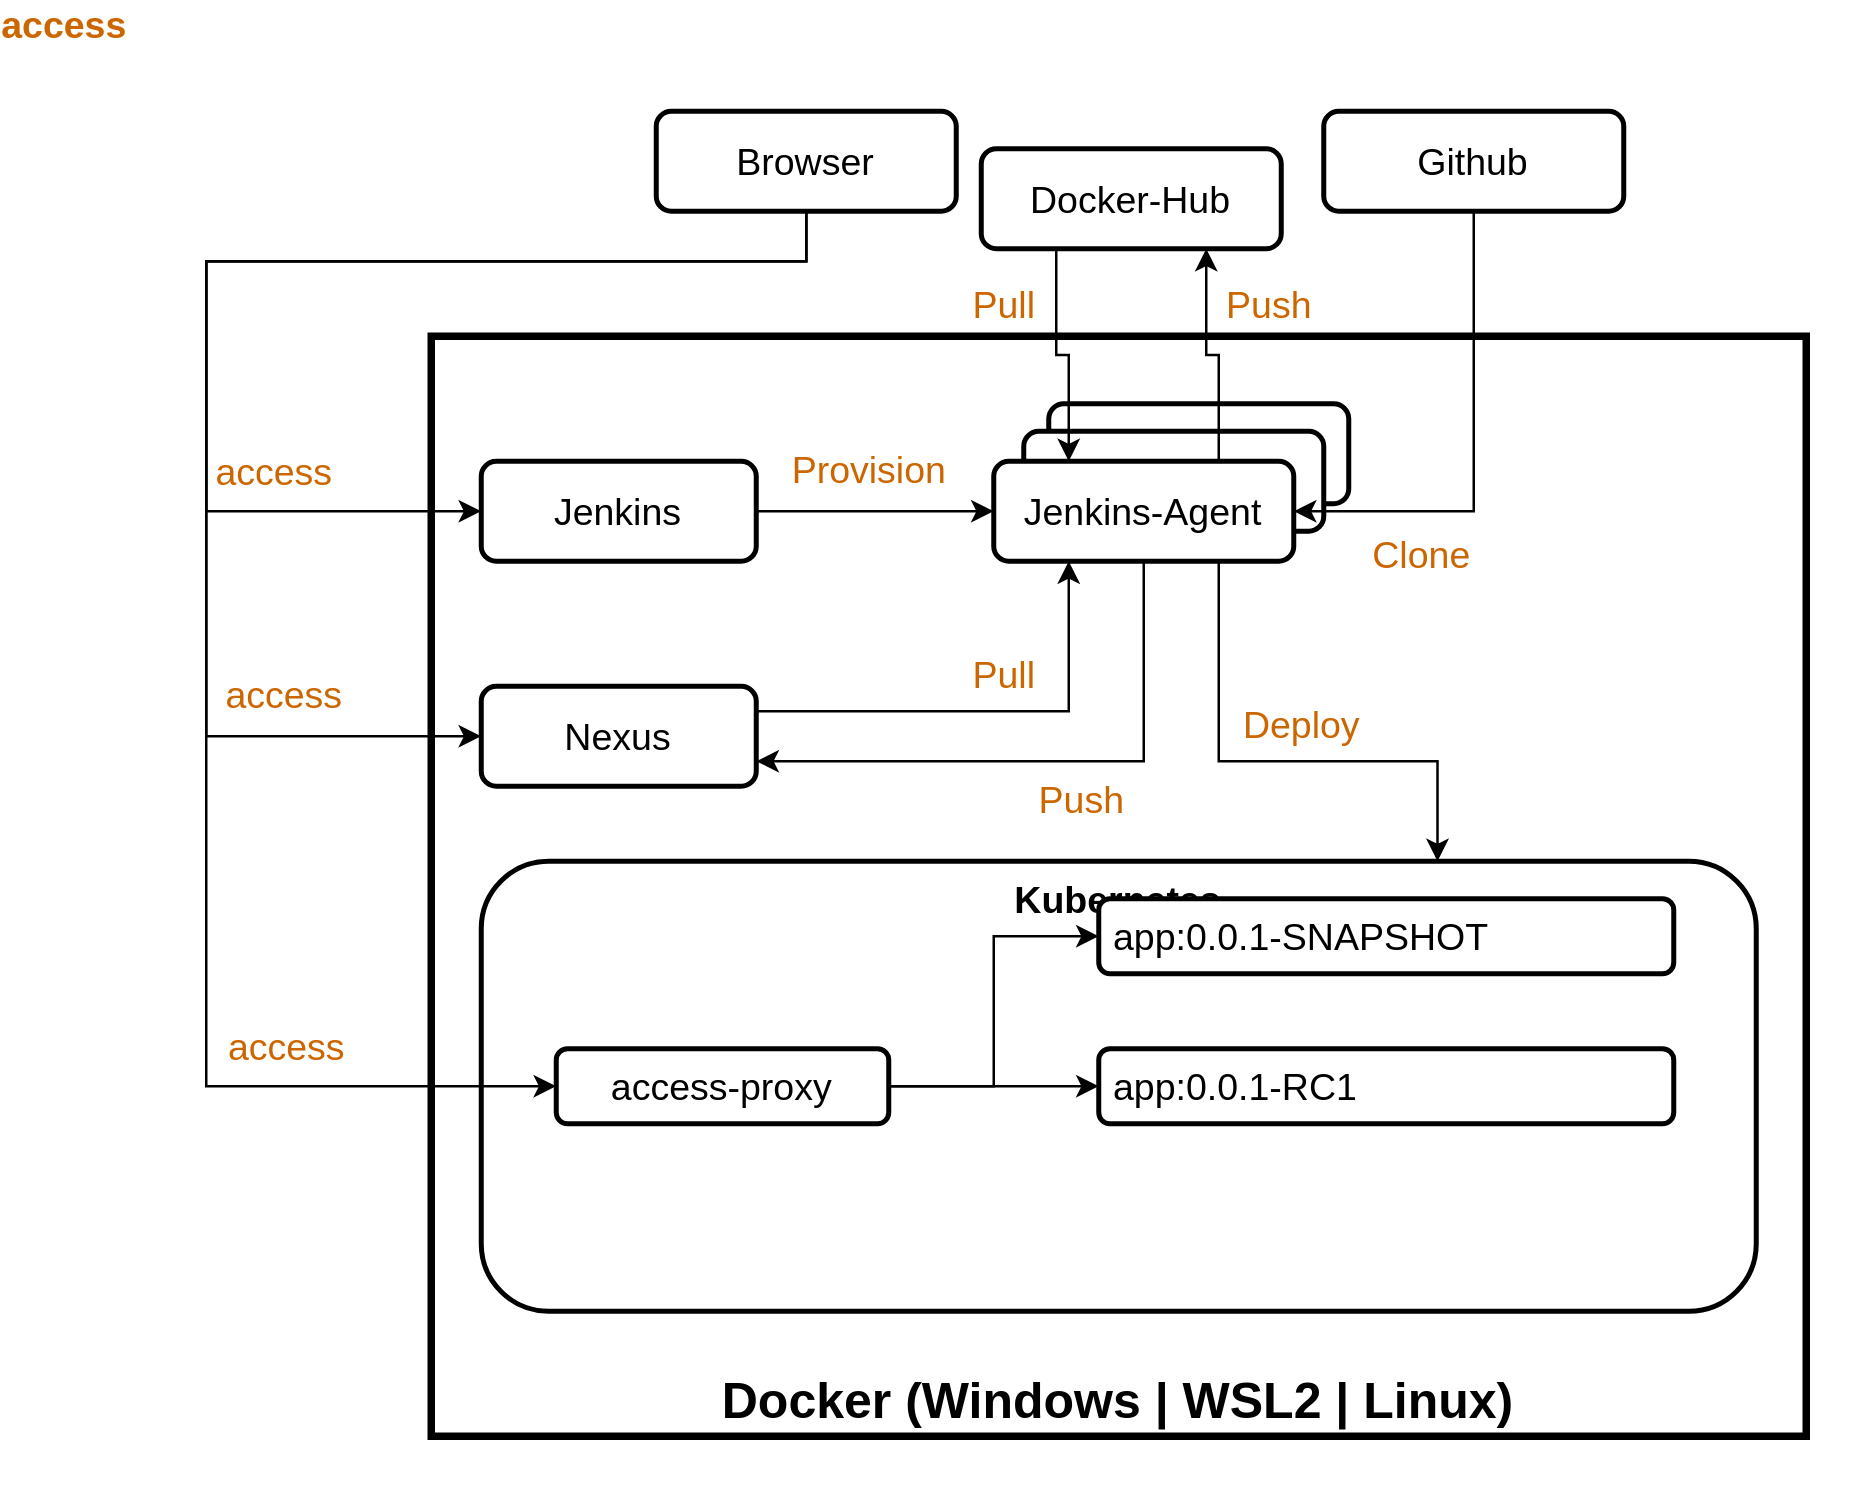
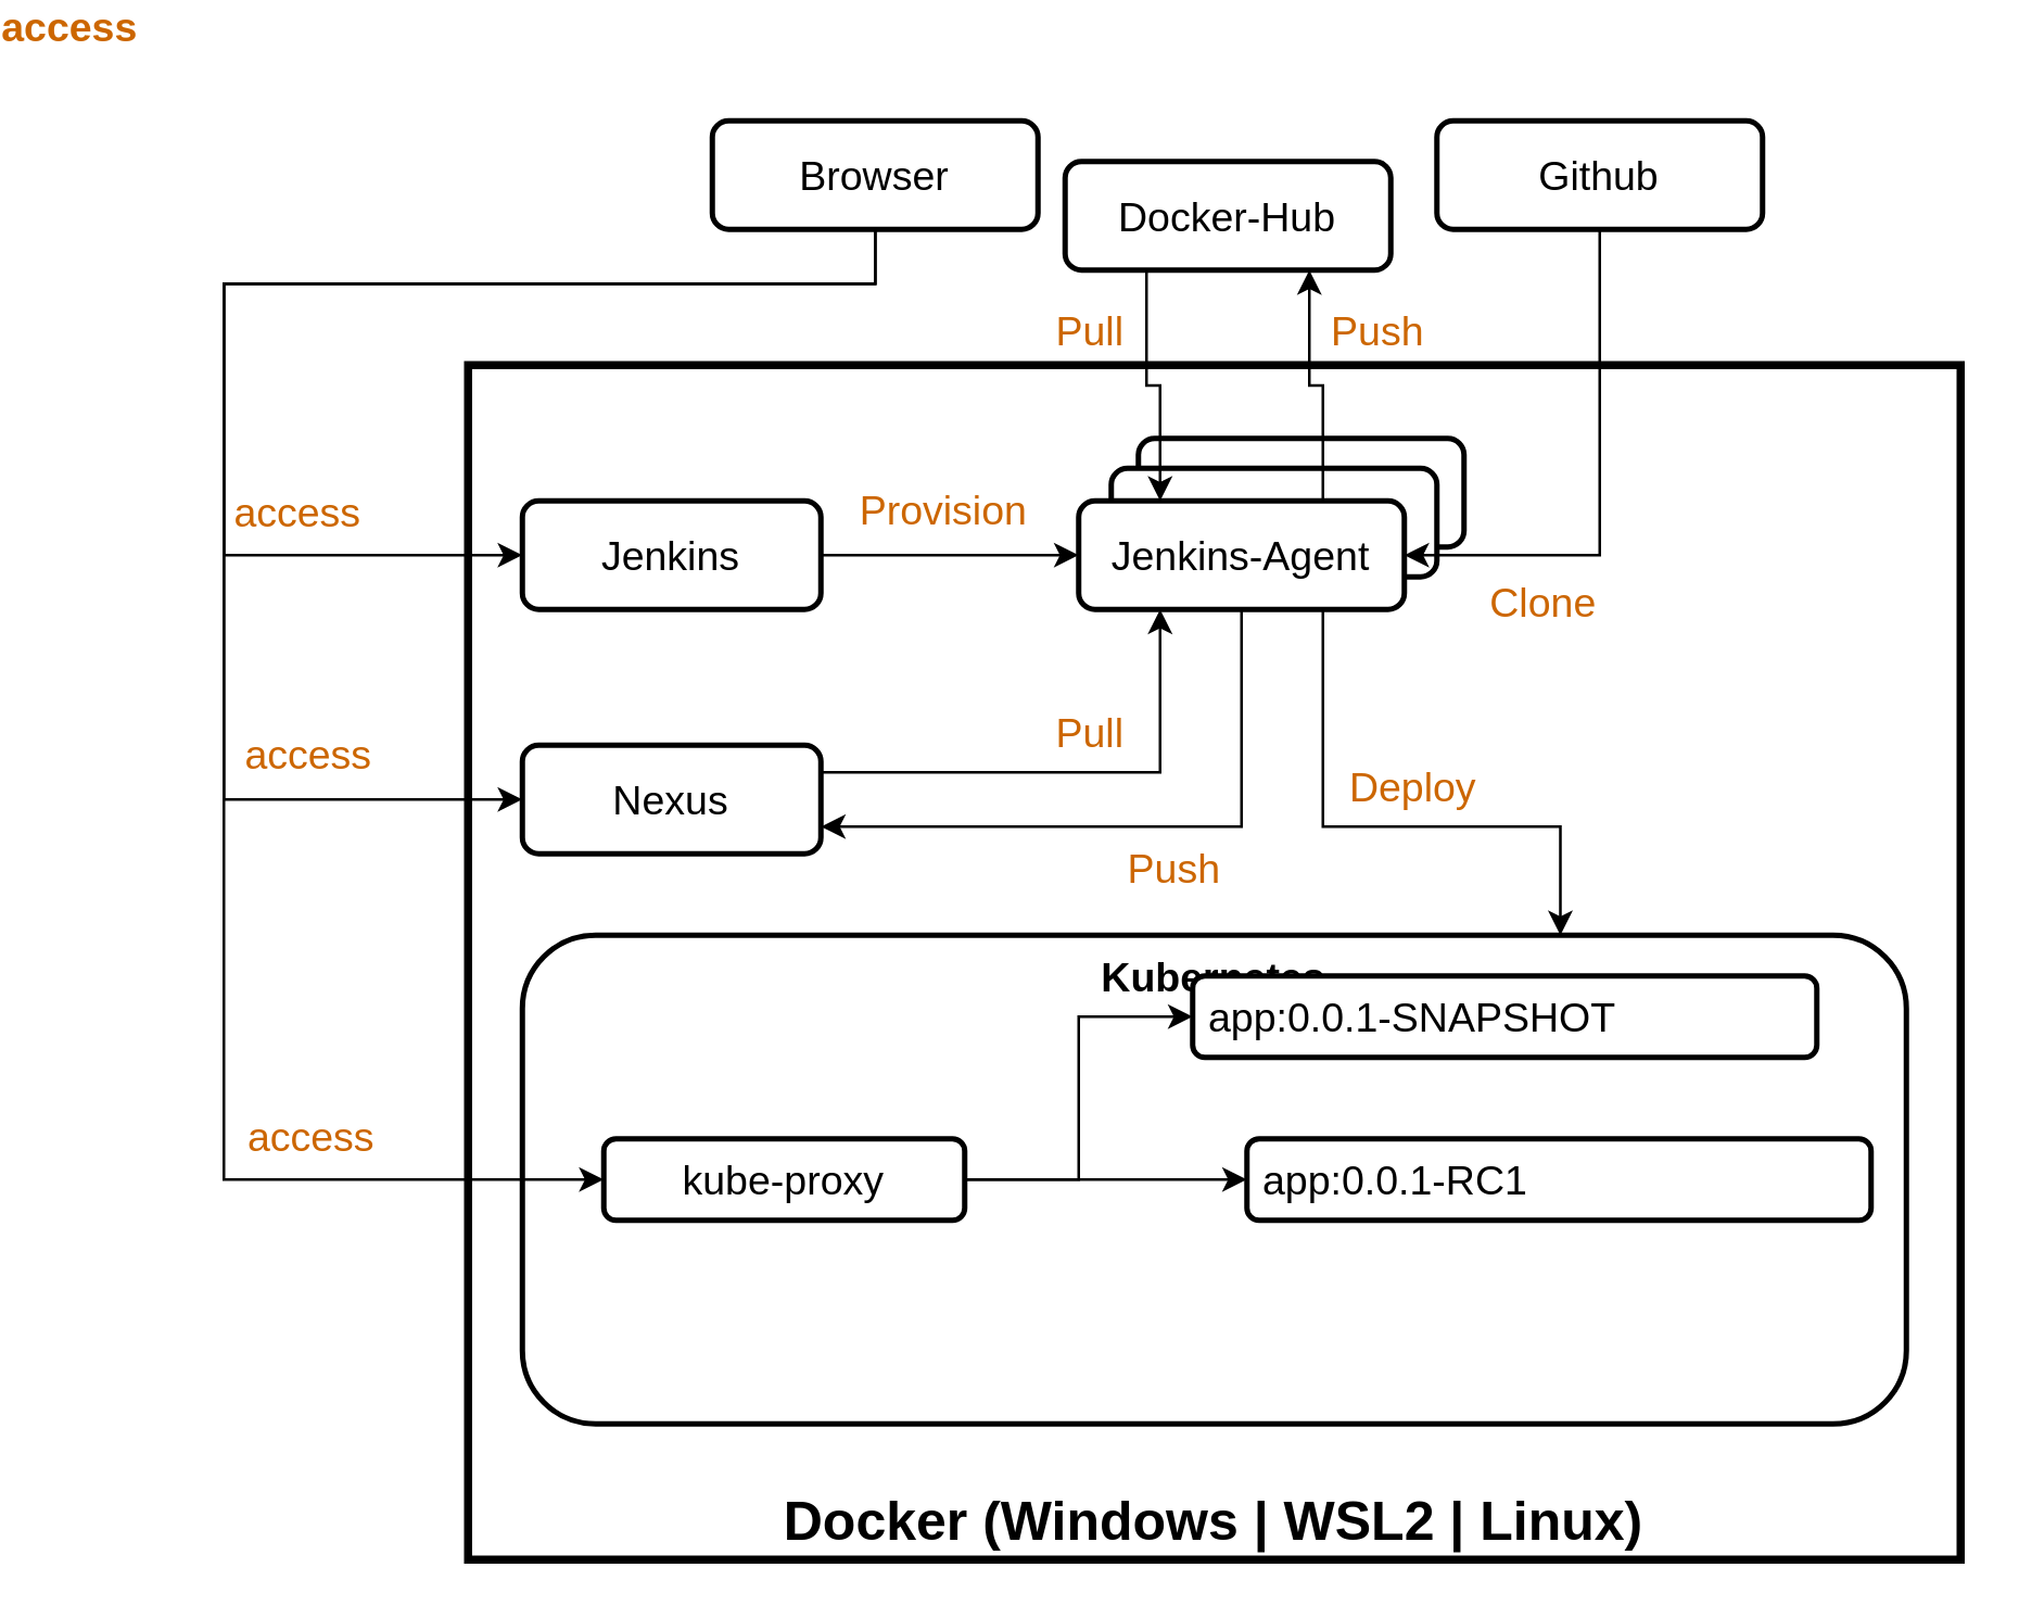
  <mxCell id="0" />
  <mxCell id="1" parent="0" />
  <mxCell id="2" value="&lt;span style=&quot;font-size: 20px&quot;&gt;Docker (Windows | WSL2 | Linux)&lt;br&gt;&lt;/span&gt;" style="rounded=0;whiteSpace=wrap;html=1;fontSize=15;verticalAlign=bottom;fontStyle=1;strokeWidth=3;" parent="1" vertex="1"><mxGeometry x="110" y="110" width="550" height="440" as="geometry" /></mxCell>
  <mxCell id="3" style="edgeStyle=orthogonalEdgeStyle;rounded=0;orthogonalLoop=1;jettySize=auto;html=1;exitX=1;exitY=0.5;exitDx=0;exitDy=0;entryX=0;entryY=0.5;entryDx=0;entryDy=0;fontSize=15;" parent="1" source="5" target="32" edge="1"><mxGeometry relative="1" as="geometry" /></mxCell>
  <mxCell id="4" value="&lt;span&gt;Provision&lt;/span&gt;" style="edgeLabel;html=1;align=center;verticalAlign=middle;resizable=0;points=[];fontSize=15;fontColor=#CC6600;fontStyle=0" parent="3" vertex="1" connectable="0"><mxGeometry x="-0.294" y="1" relative="1" as="geometry"><mxPoint x="10" y="-17" as="offset" /></mxGeometry></mxCell>
  <mxCell id="5" value="Jenkins" style="rounded=1;whiteSpace=wrap;html=1;fontSize=15;fontStyle=0;strokeWidth=2;" parent="1" vertex="1"><mxGeometry x="130" y="160" width="110" height="40" as="geometry" /></mxCell>
  <mxCell id="6" style="edgeStyle=orthogonalEdgeStyle;rounded=0;orthogonalLoop=1;jettySize=auto;html=1;exitX=1;exitY=0.25;exitDx=0;exitDy=0;entryX=0.25;entryY=1;entryDx=0;entryDy=0;fontSize=15;" parent="1" source="8" target="32" edge="1"><mxGeometry relative="1" as="geometry" /></mxCell>
  <mxCell id="7" value="Pull" style="edgeLabel;html=1;align=center;verticalAlign=middle;resizable=0;points=[];fontSize=15;fontColor=#CC6600;fontStyle=0" parent="6" vertex="1" connectable="0"><mxGeometry x="-0.427" y="-2" relative="1" as="geometry"><mxPoint x="45" y="-18" as="offset" /></mxGeometry></mxCell>
  <mxCell id="8" value="Nexus" style="rounded=1;whiteSpace=wrap;html=1;fontSize=15;fontStyle=0;strokeWidth=2;" parent="1" vertex="1"><mxGeometry x="130" y="250" width="110" height="40" as="geometry" /></mxCell>
  <mxCell id="9" style="edgeStyle=orthogonalEdgeStyle;rounded=0;orthogonalLoop=1;jettySize=auto;html=1;exitX=0.5;exitY=1;exitDx=0;exitDy=0;entryX=1;entryY=0.75;entryDx=0;entryDy=0;fontSize=15;" parent="1" source="32" target="8" edge="1"><mxGeometry relative="1" as="geometry" /></mxCell>
  <mxCell id="10" value="Push" style="edgeLabel;html=1;align=center;verticalAlign=middle;resizable=0;points=[];fontSize=15;fontColor=#CC6600;fontStyle=0" parent="9" vertex="1" connectable="0"><mxGeometry x="0.568" y="3" relative="1" as="geometry"><mxPoint x="78.67" y="11" as="offset" /></mxGeometry></mxCell>
  <mxCell id="11" style="edgeStyle=orthogonalEdgeStyle;rounded=0;orthogonalLoop=1;jettySize=auto;html=1;exitX=0.75;exitY=1;exitDx=0;exitDy=0;fontSize=15;entryX=0.75;entryY=0;entryDx=0;entryDy=0;" parent="1" source="32" target="13" edge="1"><mxGeometry relative="1" as="geometry"><Array as="points"><mxPoint x="425" y="280" /><mxPoint x="512" y="280" /></Array></mxGeometry></mxCell>
  <mxCell id="12" value="&lt;span&gt;Deploy&lt;/span&gt;" style="edgeLabel;html=1;align=center;verticalAlign=middle;resizable=0;points=[];fontSize=15;fontColor=#CC6600;fontStyle=0" parent="11" vertex="1" connectable="0"><mxGeometry x="-0.308" y="28" relative="1" as="geometry"><mxPoint x="4" y="-7.67" as="offset" /></mxGeometry></mxCell>
  <mxCell id="13" value="Kubernetes" style="rounded=1;whiteSpace=wrap;html=1;fontSize=15;fontStyle=1;verticalAlign=top;strokeWidth=2;" parent="1" vertex="1"><mxGeometry x="130" y="320" width="510" height="180" as="geometry" /></mxCell>
  <mxCell id="14" value="Docker-Hub" style="rounded=1;whiteSpace=wrap;html=1;fontSize=15;fontStyle=0;strokeWidth=2;" parent="1" vertex="1"><mxGeometry x="330" y="35" width="120" height="40" as="geometry" /></mxCell>
  <mxCell id="15" value="&amp;nbsp;app:0.0.1-SNAPSHOT" style="rounded=1;whiteSpace=wrap;html=1;fontSize=15;fontStyle=0;strokeWidth=2;align=left;" parent="1" vertex="1"><mxGeometry x="377" y="335" width="230" height="30" as="geometry" /></mxCell>
- <mxCell id="16" value="&amp;nbsp;app:0.0.1-RC1" style="rounded=1;whiteSpace=wrap;html=1;fontSize=15;fontStyle=0;strokeWidth=2;align=left;" parent="1" vertex="1"><mxGeometry x="377" y="395" width="230" height="30" as="geometry" /></mxCell>
+ <mxCell id="16" value="&amp;nbsp;app:0.0.1-RC1" style="rounded=1;whiteSpace=wrap;html=1;fontSize=15;fontStyle=0;strokeWidth=2;align=left;" parent="1" vertex="1"><mxGeometry x="397" y="395" width="230" height="30" as="geometry" /></mxCell>
  <mxCell id="17" style="edgeStyle=orthogonalEdgeStyle;rounded=0;orthogonalLoop=1;jettySize=auto;html=1;exitX=1;exitY=0.5;exitDx=0;exitDy=0;entryX=0;entryY=0.5;entryDx=0;entryDy=0;fontSize=15;fontColor=#CC6600;" parent="1" source="19" target="15" edge="1"><mxGeometry relative="1" as="geometry" /></mxCell>
  <mxCell id="18" style="edgeStyle=orthogonalEdgeStyle;rounded=0;orthogonalLoop=1;jettySize=auto;html=1;exitX=1;exitY=0.5;exitDx=0;exitDy=0;entryX=0;entryY=0.5;entryDx=0;entryDy=0;fontSize=15;fontColor=#CC6600;" parent="1" source="19" target="16" edge="1"><mxGeometry relative="1" as="geometry" /></mxCell>
- <mxCell id="19" value="access-proxy" style="rounded=1;whiteSpace=wrap;html=1;fontSize=15;fontStyle=0;strokeWidth=2;" parent="1" vertex="1"><mxGeometry x="160" y="395" width="133" height="30" as="geometry" /></mxCell>
+ <mxCell id="19" value="kube-proxy" style="rounded=1;whiteSpace=wrap;html=1;fontSize=15;fontStyle=0;strokeWidth=2;" parent="1" vertex="1"><mxGeometry x="160" y="395" width="133" height="30" as="geometry" /></mxCell>
  <mxCell id="20" style="edgeStyle=orthogonalEdgeStyle;rounded=0;orthogonalLoop=1;jettySize=auto;html=1;exitX=0.5;exitY=1;exitDx=0;exitDy=0;entryX=0;entryY=0.5;entryDx=0;entryDy=0;fontSize=15;" parent="1" source="26" target="5" edge="1"><mxGeometry relative="1" as="geometry"><Array as="points"><mxPoint x="260" y="80" /><mxPoint x="20" y="80" /><mxPoint x="20" y="180" /></Array></mxGeometry></mxCell>
  <mxCell id="21" value="&lt;span&gt;access&lt;/span&gt;" style="edgeLabel;html=1;align=center;verticalAlign=middle;resizable=0;points=[];fontSize=15;fontColor=#CC6600;fontStyle=0" parent="20" vertex="1" connectable="0"><mxGeometry x="0.705" y="6" relative="1" as="geometry"><mxPoint x="-15" y="-11" as="offset" /></mxGeometry></mxCell>
  <mxCell id="22" style="edgeStyle=orthogonalEdgeStyle;rounded=0;orthogonalLoop=1;jettySize=auto;html=1;exitX=0.5;exitY=1;exitDx=0;exitDy=0;entryX=0;entryY=0.5;entryDx=0;entryDy=0;fontSize=15;" parent="1" source="26" target="8" edge="1"><mxGeometry relative="1" as="geometry"><Array as="points"><mxPoint x="260" y="80" /><mxPoint x="20" y="80" /><mxPoint x="20" y="270" /></Array></mxGeometry></mxCell>
  <mxCell id="23" value="&lt;span&gt;access&lt;/span&gt;" style="edgeLabel;html=1;align=center;verticalAlign=middle;resizable=0;points=[];fontSize=15;fontColor=#CC6600;fontStyle=0" parent="22" vertex="1" connectable="0"><mxGeometry x="0.754" relative="1" as="geometry"><mxPoint x="-11" y="-18" as="offset" /></mxGeometry></mxCell>
  <mxCell id="24" style="edgeStyle=orthogonalEdgeStyle;rounded=0;orthogonalLoop=1;jettySize=auto;html=1;exitX=0.5;exitY=1;exitDx=0;exitDy=0;fontSize=15;" parent="1" source="26" target="19" edge="1"><mxGeometry relative="1" as="geometry"><Array as="points"><mxPoint x="260" y="80" /><mxPoint x="20" y="80" /><mxPoint x="20" y="410" /></Array></mxGeometry></mxCell>
  <mxCell id="25" value="&lt;span&gt;access&lt;/span&gt;" style="edgeLabel;html=1;align=center;verticalAlign=middle;resizable=0;points=[];fontSize=15;fontColor=#CC6600;fontStyle=0" parent="24" vertex="1" connectable="0"><mxGeometry x="0.819" y="4" relative="1" as="geometry"><mxPoint x="-42.5" y="-13" as="offset" /></mxGeometry></mxCell>
  <mxCell id="26" value="Browser" style="rounded=1;whiteSpace=wrap;html=1;fontSize=15;fontStyle=0;strokeWidth=2;" parent="1" vertex="1"><mxGeometry x="200" y="20" width="120" height="40" as="geometry" /></mxCell>
  <mxCell id="27" value="&lt;span&gt;access&lt;/span&gt;" style="edgeLabel;html=1;align=center;verticalAlign=middle;resizable=0;points=[];fontSize=15;fontColor=#CC6600;fontStyle=1" parent="1" vertex="1" connectable="0"><mxGeometry x="0.819" y="4" relative="1" as="geometry"><mxPoint x="-37.5" y="-16" as="offset" /></mxGeometry></mxCell>
  <mxCell id="28" value="Jenkins-Agent" style="rounded=1;whiteSpace=wrap;html=1;fontSize=15;fontStyle=0;strokeWidth=2;" parent="1" vertex="1"><mxGeometry x="357" y="137" width="120" height="40" as="geometry" /></mxCell>
  <mxCell id="29" value="Jenkins-Agent" style="rounded=1;whiteSpace=wrap;html=1;fontSize=15;fontStyle=0;strokeWidth=2;" parent="1" vertex="1"><mxGeometry x="347" y="148" width="120" height="40" as="geometry" /></mxCell>
  <mxCell id="30" style="edgeStyle=orthogonalEdgeStyle;rounded=0;orthogonalLoop=1;jettySize=auto;html=1;exitX=1;exitY=0.5;exitDx=0;exitDy=0;entryX=0.5;entryY=1;entryDx=0;entryDy=0;fontSize=15;fontColor=#CC6600;startArrow=classic;startFill=1;endArrow=none;endFill=0;" parent="1" source="32" target="37" edge="1"><mxGeometry relative="1" as="geometry" /></mxCell>
  <mxCell id="31" value="Clone" style="edgeLabel;html=1;align=center;verticalAlign=middle;resizable=0;points=[];fontSize=15;fontColor=#CC6600;" parent="30" vertex="1" connectable="0"><mxGeometry x="-0.34" y="1" relative="1" as="geometry"><mxPoint x="-12.33" y="17" as="offset" /></mxGeometry></mxCell>
  <mxCell id="32" value="Jenkins-Agent" style="rounded=1;whiteSpace=wrap;html=1;fontSize=15;fontStyle=0;strokeWidth=2;" parent="1" vertex="1"><mxGeometry x="335" y="160" width="120" height="40" as="geometry" /></mxCell>
  <mxCell id="33" style="edgeStyle=orthogonalEdgeStyle;rounded=0;orthogonalLoop=1;jettySize=auto;html=1;exitX=0.75;exitY=0;exitDx=0;exitDy=0;entryX=0.75;entryY=1;entryDx=0;entryDy=0;fontSize=15;" parent="1" source="32" target="14" edge="1"><mxGeometry relative="1" as="geometry" /></mxCell>
  <mxCell id="34" value="&lt;span&gt;Push&lt;/span&gt;" style="edgeLabel;html=1;align=center;verticalAlign=middle;resizable=0;points=[];fontSize=15;fontColor=#CC6600;fontStyle=0" parent="33" vertex="1" connectable="0"><mxGeometry x="0.289" relative="1" as="geometry"><mxPoint x="24" y="-11" as="offset" /></mxGeometry></mxCell>
  <mxCell id="35" style="edgeStyle=orthogonalEdgeStyle;rounded=0;orthogonalLoop=1;jettySize=auto;html=1;exitX=0.25;exitY=1;exitDx=0;exitDy=0;entryX=0.25;entryY=0;entryDx=0;entryDy=0;fontSize=15;" parent="1" source="14" target="32" edge="1"><mxGeometry relative="1" as="geometry" /></mxCell>
  <mxCell id="36" value="&lt;span&gt;Pull&lt;/span&gt;" style="edgeLabel;html=1;align=center;verticalAlign=middle;resizable=0;points=[];fontSize=15;fontColor=#CC6600;fontStyle=0" parent="35" vertex="1" connectable="0"><mxGeometry x="-0.244" y="-1" relative="1" as="geometry"><mxPoint x="-21" y="-13" as="offset" /></mxGeometry></mxCell>
  <mxCell id="37" value="Github" style="rounded=1;whiteSpace=wrap;html=1;fontSize=15;fontStyle=0;strokeWidth=2;" parent="1" vertex="1"><mxGeometry x="467" y="20" width="120" height="40" as="geometry" /></mxCell>
